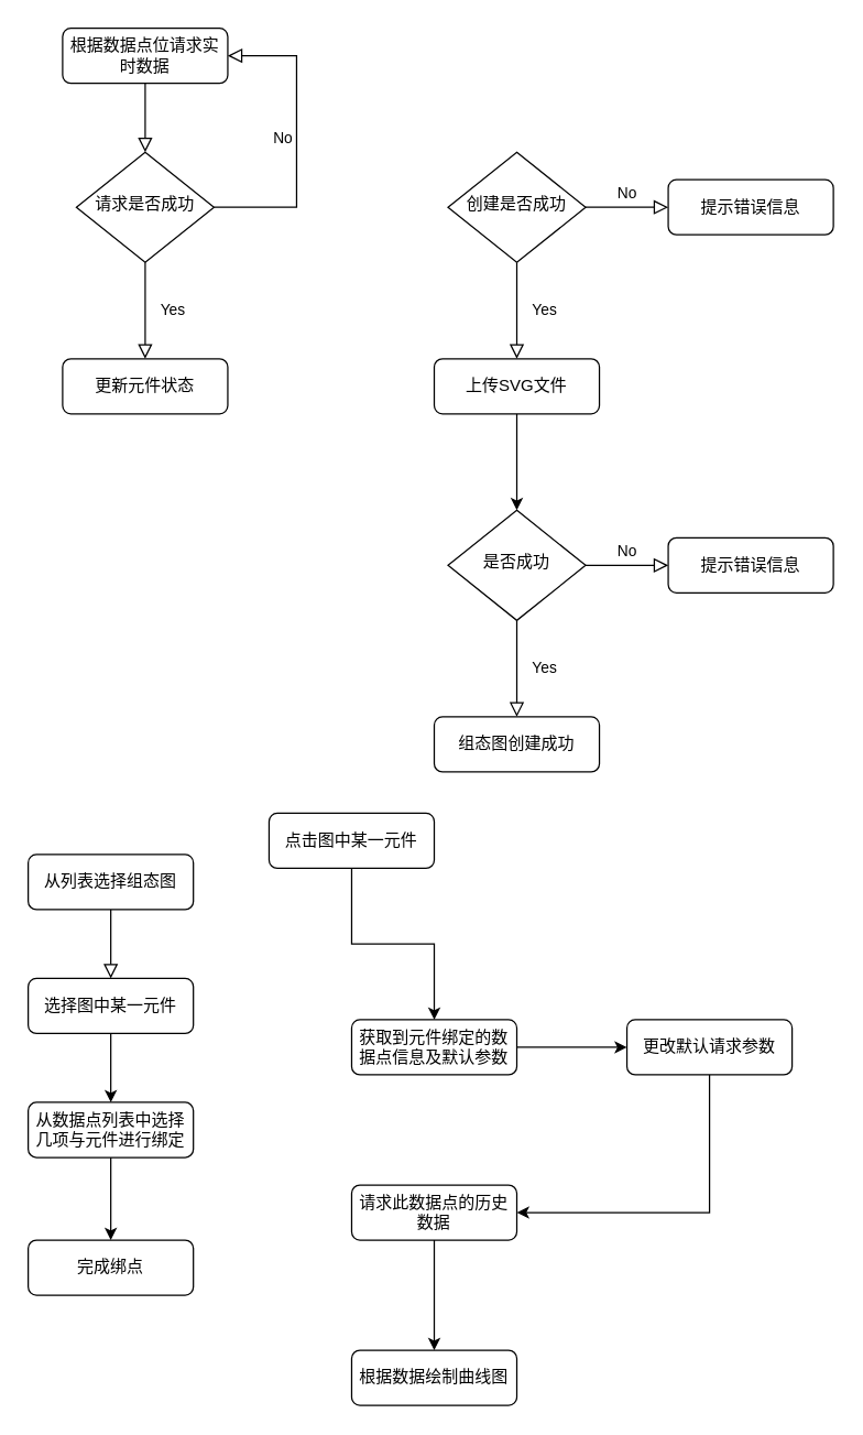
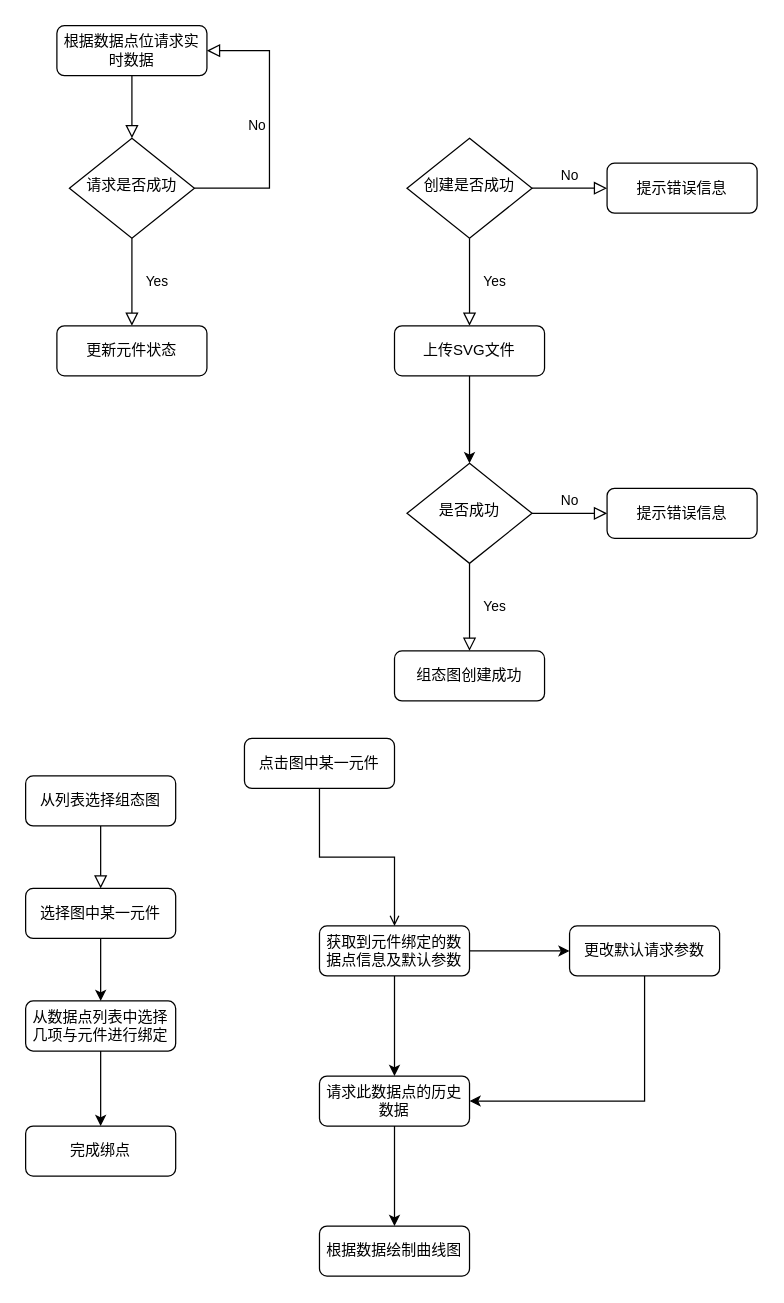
  <mxCell id="0" />
  <mxCell id="1" parent="0" />
  <mxCell id="2" value="" style="rounded=0;html=1;jettySize=auto;orthogonalLoop=1;fontSize=11;endArrow=block;endFill=0;endSize=8;strokeWidth=1;shadow=0;labelBackgroundColor=none;edgeStyle=orthogonalEdgeStyle;" parent="1" source="3" target="6" edge="1"><mxGeometry relative="1" as="geometry" /></mxCell>
  <mxCell id="3" value="根据数据点位请求实时数据" style="rounded=1;whiteSpace=wrap;html=1;fontSize=12;glass=0;strokeWidth=1;shadow=0;" parent="1" vertex="1"><mxGeometry x="45" y="20" width="120" height="40" as="geometry" /></mxCell>
  <mxCell id="4" value="Yes" style="rounded=0;html=1;jettySize=auto;orthogonalLoop=1;fontSize=11;endArrow=block;endFill=0;endSize=8;strokeWidth=1;shadow=0;labelBackgroundColor=none;edgeStyle=orthogonalEdgeStyle;entryX=0.5;entryY=0;entryDx=0;entryDy=0;" parent="1" source="6" target="7" edge="1"><mxGeometry y="20" relative="1" as="geometry"><mxPoint as="offset" /></mxGeometry></mxCell>
  <mxCell id="5" value="No" style="edgeStyle=orthogonalEdgeStyle;rounded=0;html=1;jettySize=auto;orthogonalLoop=1;fontSize=11;endArrow=block;endFill=0;endSize=8;strokeWidth=1;shadow=0;labelBackgroundColor=none;entryX=1;entryY=0.5;entryDx=0;entryDy=0;exitX=1;exitY=0.5;exitDx=0;exitDy=0;" parent="1" source="6" target="3" edge="1"><mxGeometry y="10" relative="1" as="geometry"><mxPoint as="offset" /><Array as="points"><mxPoint x="215" y="150" /><mxPoint x="215" y="40" /></Array></mxGeometry></mxCell>
  <mxCell id="6" value="请求是否成功" style="rhombus;whiteSpace=wrap;html=1;shadow=0;fontFamily=Helvetica;fontSize=12;align=center;strokeWidth=1;spacing=6;spacingTop=-4;" parent="1" vertex="1"><mxGeometry x="55" y="110" width="100" height="80" as="geometry" /></mxCell>
  <mxCell id="7" value="更新元件状态" style="rounded=1;whiteSpace=wrap;html=1;fontSize=12;glass=0;strokeWidth=1;shadow=0;" parent="1" vertex="1"><mxGeometry x="45" y="260" width="120" height="40" as="geometry" /></mxCell>
  <mxCell id="8" value="Yes" style="rounded=0;html=1;jettySize=auto;orthogonalLoop=1;fontSize=11;endArrow=block;endFill=0;endSize=8;strokeWidth=1;shadow=0;labelBackgroundColor=none;edgeStyle=orthogonalEdgeStyle;entryX=0.5;entryY=0;entryDx=0;entryDy=0;" edge="1" parent="1" source="10" target="12"><mxGeometry y="20" relative="1" as="geometry"><mxPoint as="offset" /></mxGeometry></mxCell>
  <mxCell id="9" value="No" style="edgeStyle=orthogonalEdgeStyle;rounded=0;html=1;jettySize=auto;orthogonalLoop=1;fontSize=11;endArrow=block;endFill=0;endSize=8;strokeWidth=1;shadow=0;labelBackgroundColor=none;exitX=1;exitY=0.5;exitDx=0;exitDy=0;entryX=0;entryY=0.5;entryDx=0;entryDy=0;" edge="1" parent="1" source="10" target="13"><mxGeometry y="10" relative="1" as="geometry"><mxPoint as="offset" /><Array as="points" /><mxPoint x="525" y="150" as="targetPoint" /></mxGeometry></mxCell>
  <mxCell id="10" value="创建是否成功" style="rhombus;whiteSpace=wrap;html=1;shadow=0;fontFamily=Helvetica;fontSize=12;align=center;strokeWidth=1;spacing=6;spacingTop=-4;" vertex="1" parent="1"><mxGeometry x="325" y="110" width="100" height="80" as="geometry" /></mxCell>
  <mxCell id="11" style="edgeStyle=orthogonalEdgeStyle;rounded=0;orthogonalLoop=1;jettySize=auto;html=1;exitX=0.5;exitY=1;exitDx=0;exitDy=0;entryX=0.5;entryY=0;entryDx=0;entryDy=0;" edge="1" parent="1" source="12" target="16"><mxGeometry relative="1" as="geometry" /></mxCell>
  <mxCell id="12" value="上传SVG文件" style="rounded=1;whiteSpace=wrap;html=1;fontSize=12;glass=0;strokeWidth=1;shadow=0;" vertex="1" parent="1"><mxGeometry x="315" y="260" width="120" height="40" as="geometry" /></mxCell>
  <mxCell id="13" value="提示错误信息" style="rounded=1;whiteSpace=wrap;html=1;fontSize=12;glass=0;strokeWidth=1;shadow=0;" vertex="1" parent="1"><mxGeometry x="485" y="130" width="120" height="40" as="geometry" /></mxCell>
  <mxCell id="14" value="Yes" style="rounded=0;html=1;jettySize=auto;orthogonalLoop=1;fontSize=11;endArrow=block;endFill=0;endSize=8;strokeWidth=1;shadow=0;labelBackgroundColor=none;edgeStyle=orthogonalEdgeStyle;entryX=0.5;entryY=0;entryDx=0;entryDy=0;" edge="1" parent="1" source="16" target="17"><mxGeometry y="20" relative="1" as="geometry"><mxPoint as="offset" /></mxGeometry></mxCell>
  <mxCell id="15" value="No" style="edgeStyle=orthogonalEdgeStyle;rounded=0;html=1;jettySize=auto;orthogonalLoop=1;fontSize=11;endArrow=block;endFill=0;endSize=8;strokeWidth=1;shadow=0;labelBackgroundColor=none;exitX=1;exitY=0.5;exitDx=0;exitDy=0;entryX=0;entryY=0.5;entryDx=0;entryDy=0;" edge="1" parent="1" source="16" target="18"><mxGeometry y="10" relative="1" as="geometry"><mxPoint as="offset" /><Array as="points" /><mxPoint x="525" y="410" as="targetPoint" /></mxGeometry></mxCell>
  <mxCell id="16" value="是否成功" style="rhombus;whiteSpace=wrap;html=1;shadow=0;fontFamily=Helvetica;fontSize=12;align=center;strokeWidth=1;spacing=6;spacingTop=-4;" vertex="1" parent="1"><mxGeometry x="325" y="370" width="100" height="80" as="geometry" /></mxCell>
  <mxCell id="17" value="组态图创建成功" style="rounded=1;whiteSpace=wrap;html=1;fontSize=12;glass=0;strokeWidth=1;shadow=0;" vertex="1" parent="1"><mxGeometry x="315" y="520" width="120" height="40" as="geometry" /></mxCell>
  <mxCell id="18" value="提示错误信息" style="rounded=1;whiteSpace=wrap;html=1;fontSize=12;glass=0;strokeWidth=1;shadow=0;" vertex="1" parent="1"><mxGeometry x="485" y="390" width="120" height="40" as="geometry" /></mxCell>
  <mxCell id="19" value="" style="rounded=0;html=1;jettySize=auto;orthogonalLoop=1;fontSize=11;endArrow=block;endFill=0;endSize=8;strokeWidth=1;shadow=0;labelBackgroundColor=none;edgeStyle=orthogonalEdgeStyle;entryX=0.5;entryY=0;entryDx=0;entryDy=0;" edge="1" parent="1" source="20" target="22"><mxGeometry relative="1" as="geometry"><mxPoint x="80" y="710" as="targetPoint" /></mxGeometry></mxCell>
  <mxCell id="20" value="从列表选择组态图" style="rounded=1;whiteSpace=wrap;html=1;fontSize=12;glass=0;strokeWidth=1;shadow=0;" vertex="1" parent="1"><mxGeometry x="20" y="620" width="120" height="40" as="geometry" /></mxCell>
  <mxCell id="21" style="edgeStyle=orthogonalEdgeStyle;rounded=0;orthogonalLoop=1;jettySize=auto;html=1;exitX=0.5;exitY=1;exitDx=0;exitDy=0;entryX=0.5;entryY=0;entryDx=0;entryDy=0;" edge="1" parent="1" source="22" target="25"><mxGeometry relative="1" as="geometry" /></mxCell>
  <mxCell id="22" value="选择图中某一元件" style="rounded=1;whiteSpace=wrap;html=1;fontSize=12;glass=0;strokeWidth=1;shadow=0;" vertex="1" parent="1"><mxGeometry x="20" y="710" width="120" height="40" as="geometry" /></mxCell>
  <mxCell id="23" value="完成绑点" style="rounded=1;whiteSpace=wrap;html=1;fontSize=12;glass=0;strokeWidth=1;shadow=0;" vertex="1" parent="1"><mxGeometry x="20" y="900" width="120" height="40" as="geometry" /></mxCell>
  <mxCell id="24" style="edgeStyle=orthogonalEdgeStyle;rounded=0;orthogonalLoop=1;jettySize=auto;html=1;entryX=0.5;entryY=0;entryDx=0;entryDy=0;" edge="1" parent="1" source="25" target="23"><mxGeometry relative="1" as="geometry" /></mxCell>
  <mxCell id="25" value="从数据点列表中选择几项与元件进行绑定" style="rounded=1;whiteSpace=wrap;html=1;fontSize=12;glass=0;strokeWidth=1;shadow=0;" vertex="1" parent="1"><mxGeometry x="20" y="800" width="120" height="40" as="geometry" /></mxCell>
- <mxCell id="26" value="" style="edgeStyle=orthogonalEdgeStyle;rounded=0;orthogonalLoop=1;jettySize=auto;html=1;" edge="1" parent="1" source="27" target="30"><mxGeometry relative="1" as="geometry" /></mxCell>
+ <mxCell id="26" value="" style="edgeStyle=orthogonalEdgeStyle;rounded=0;orthogonalLoop=1;jettySize=auto;html=1;endArrow=open;" edge="1" parent="1" source="27" target="30"><mxGeometry relative="1" as="geometry" /></mxCell>
  <mxCell id="27" value="点击图中某一元件" style="rounded=1;whiteSpace=wrap;html=1;fontSize=12;glass=0;strokeWidth=1;shadow=0;" vertex="1" parent="1"><mxGeometry x="195" y="590" width="120" height="40" as="geometry" /></mxCell>
+ <mxCell id="28" value="" style="edgeStyle=orthogonalEdgeStyle;rounded=0;orthogonalLoop=1;jettySize=auto;html=1;" edge="1" parent="1" source="30" target="34"><mxGeometry relative="1" as="geometry" /></mxCell>
  <mxCell id="29" value="" style="edgeStyle=orthogonalEdgeStyle;rounded=0;orthogonalLoop=1;jettySize=auto;html=1;" edge="1" parent="1" source="30" target="32"><mxGeometry relative="1" as="geometry" /></mxCell>
  <mxCell id="30" value="获取到元件绑定的数据点信息及默认参数" style="rounded=1;whiteSpace=wrap;html=1;fontSize=12;glass=0;strokeWidth=1;shadow=0;" vertex="1" parent="1"><mxGeometry x="255" y="740" width="120" height="40" as="geometry" /></mxCell>
  <mxCell id="31" style="edgeStyle=orthogonalEdgeStyle;rounded=0;orthogonalLoop=1;jettySize=auto;html=1;exitX=0.5;exitY=1;exitDx=0;exitDy=0;entryX=1;entryY=0.5;entryDx=0;entryDy=0;" edge="1" parent="1" source="32" target="34"><mxGeometry relative="1" as="geometry" /></mxCell>
  <mxCell id="32" value="更改默认请求参数" style="rounded=1;whiteSpace=wrap;html=1;fontSize=12;glass=0;strokeWidth=1;shadow=0;" vertex="1" parent="1"><mxGeometry x="455" y="740" width="120" height="40" as="geometry" /></mxCell>
  <mxCell id="33" value="" style="edgeStyle=orthogonalEdgeStyle;rounded=0;orthogonalLoop=1;jettySize=auto;html=1;" edge="1" parent="1" source="34" target="35"><mxGeometry relative="1" as="geometry" /></mxCell>
  <mxCell id="34" value="请求此数据点的历史数据" style="rounded=1;whiteSpace=wrap;html=1;fontSize=12;glass=0;strokeWidth=1;shadow=0;" vertex="1" parent="1"><mxGeometry x="255" y="860" width="120" height="40" as="geometry" /></mxCell>
  <mxCell id="35" value="根据数据绘制曲线图" style="rounded=1;whiteSpace=wrap;html=1;fontSize=12;glass=0;strokeWidth=1;shadow=0;" vertex="1" parent="1"><mxGeometry x="255" y="980" width="120" height="40" as="geometry" /></mxCell>
